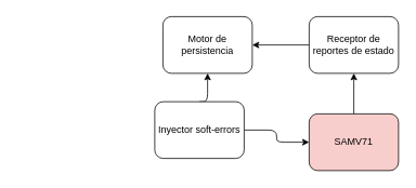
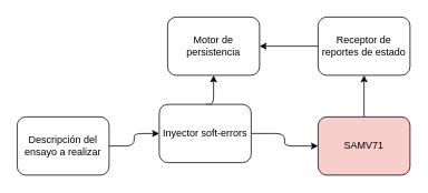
  <mxCell id="0" />
  <mxCell id="1" parent="0" />
  <mxCell id="2" value="Motor de persistencia" style="rounded=1;whiteSpace=wrap;html=1;" vertex="1" parent="1"><mxGeometry x="200" y="20" width="110" height="70" as="geometry" /></mxCell>
  <mxCell id="3" style="edgeStyle=orthogonalEdgeStyle;rounded=1;orthogonalLoop=1;jettySize=auto;html=1;exitX=1;exitY=0.5;exitDx=0;exitDy=0;entryX=0;entryY=0.5;entryDx=0;entryDy=0;" edge="1" parent="1" source="5" target="9"><mxGeometry relative="1" as="geometry" /></mxCell>
  <mxCell id="4" style="edgeStyle=orthogonalEdgeStyle;rounded=1;orthogonalLoop=1;jettySize=auto;html=1;exitX=0.5;exitY=0;exitDx=0;exitDy=0;entryX=0.5;entryY=1;entryDx=0;entryDy=0;" edge="1" parent="1" source="5" target="2"><mxGeometry relative="1" as="geometry" /></mxCell>
  <mxCell id="5" value="Inyector soft-errors" style="rounded=1;whiteSpace=wrap;html=1;" vertex="1" parent="1"><mxGeometry x="190" y="125" width="110" height="70" as="geometry" /></mxCell>
  <mxCell id="6" style="edgeStyle=orthogonalEdgeStyle;rounded=1;orthogonalLoop=1;jettySize=auto;html=1;exitX=0;exitY=0.5;exitDx=0;exitDy=0;entryX=1;entryY=0.5;entryDx=0;entryDy=0;" edge="1" parent="1" source="7" target="2"><mxGeometry relative="1" as="geometry" /></mxCell>
  <mxCell id="7" value="Receptor de reportes de estado" style="rounded=1;whiteSpace=wrap;html=1;" vertex="1" parent="1"><mxGeometry x="380" y="20" width="110" height="70" as="geometry" /></mxCell>
  <mxCell id="8" style="edgeStyle=orthogonalEdgeStyle;rounded=1;orthogonalLoop=1;jettySize=auto;html=1;exitX=0.5;exitY=0;exitDx=0;exitDy=0;entryX=0.5;entryY=1;entryDx=0;entryDy=0;" edge="1" parent="1" source="9" target="7"><mxGeometry relative="1" as="geometry" /></mxCell>
  <mxCell id="9" value="SAMV71" style="rounded=1;whiteSpace=wrap;html=1;fillColor=#f8cecc;" vertex="1" parent="1"><mxGeometry x="380" y="140" width="110" height="70" as="geometry" /></mxCell>
+ <mxCell id="10" style="edgeStyle=orthogonalEdgeStyle;rounded=1;orthogonalLoop=1;jettySize=auto;html=1;exitX=1;exitY=0.5;exitDx=0;exitDy=0;entryX=0;entryY=0.5;entryDx=0;entryDy=0;" edge="1" parent="1" source="11" target="5"><mxGeometry relative="1" as="geometry" /></mxCell>
+ <mxCell id="11" value="Descripción del ensayo a realizar" style="rounded=1;whiteSpace=wrap;html=1;" vertex="1" parent="1"><mxGeometry x="20" y="140" width="110" height="70" as="geometry" /></mxCell>
